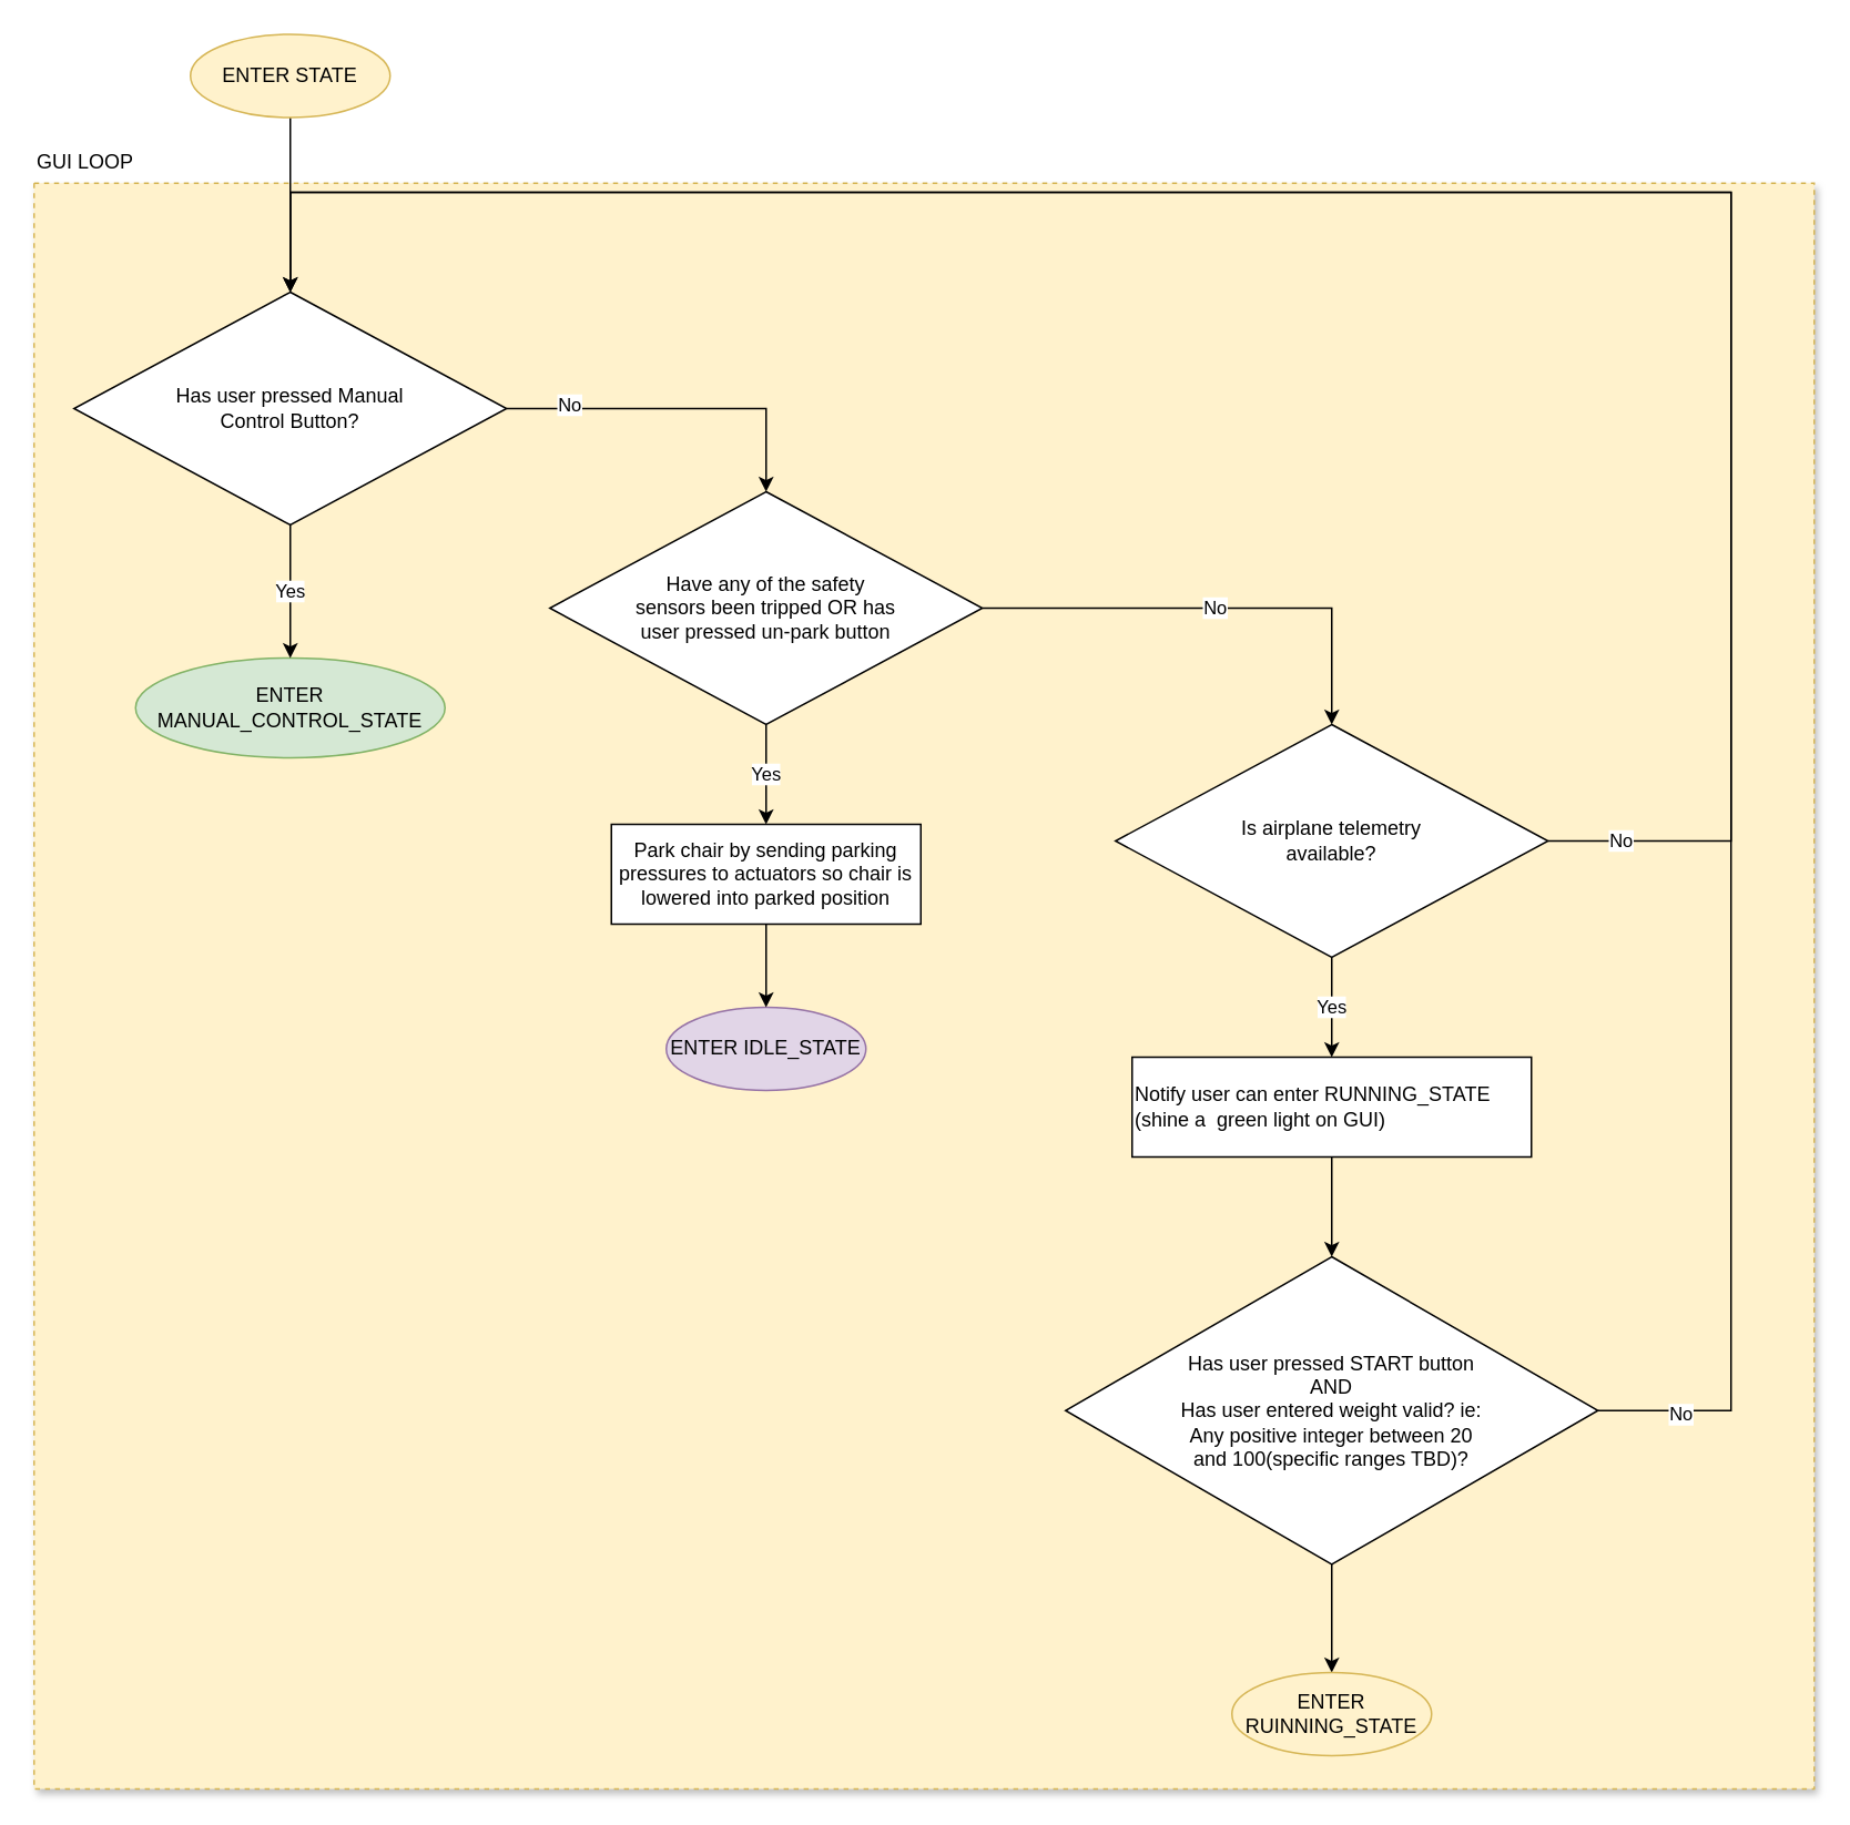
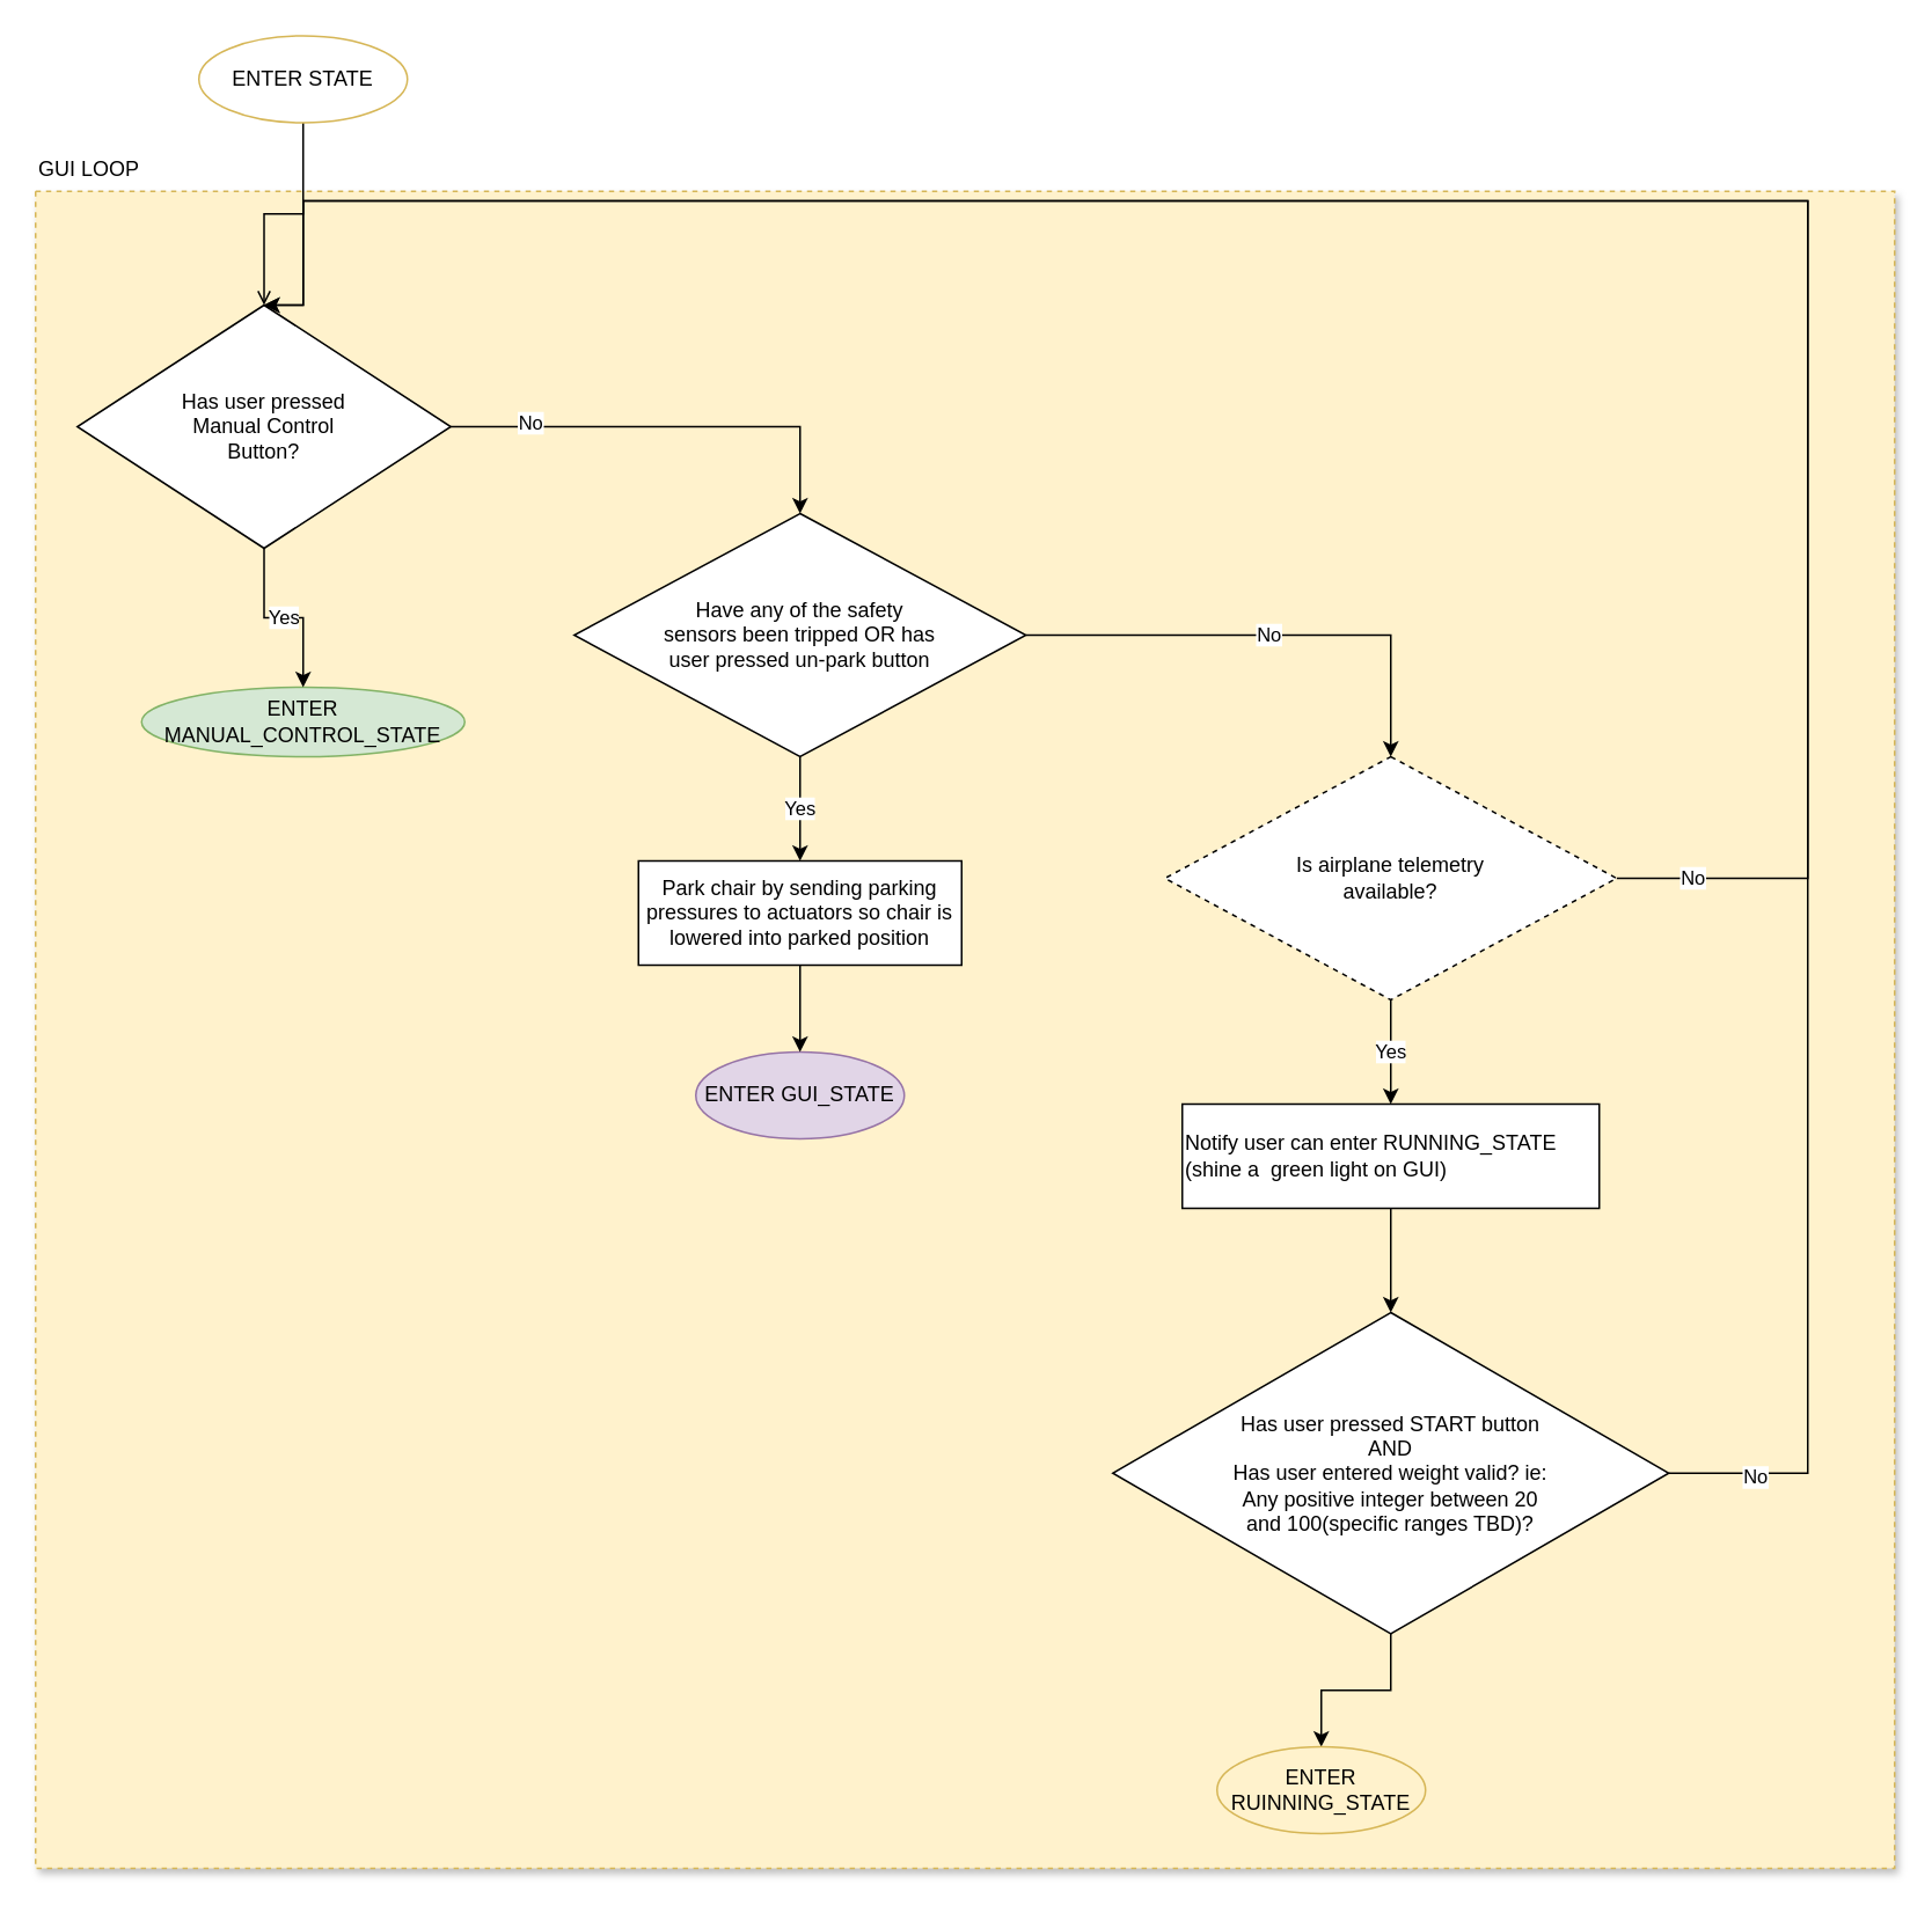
  <mxCell id="0" />
  <mxCell id="1" parent="0" />
  <mxCell id="2" value="" style="group" vertex="1" connectable="0" parent="1"><mxGeometry x="20" y="85" width="1070" height="990" as="geometry" /></mxCell>
  <mxCell id="3" value="" style="rounded=0;whiteSpace=wrap;html=1;shadow=1;dashed=1;fillColor=#fff2cc;strokeColor=#d6b656;" vertex="1" parent="2"><mxGeometry y="24.444" width="1070" height="965.556" as="geometry" /></mxCell>
  <mxCell id="4" value="GUI LOOP" style="text;html=1;strokeColor=none;fillColor=none;align=left;verticalAlign=middle;whiteSpace=wrap;rounded=0;" vertex="1" parent="2"><mxGeometry width="178.333" height="24.444" as="geometry" /></mxCell>
- <mxCell id="5" value="ENTER IDLE_STATE" style="ellipse;whiteSpace=wrap;html=1;fillColor=#e1d5e7;strokeColor=#9673a6;" vertex="1" parent="2"><mxGeometry x="380" y="520" width="120" height="50" as="geometry" /></mxCell>
+ <mxCell id="5" value="ENTER GUI_STATE" style="ellipse;whiteSpace=wrap;html=1;fillColor=#e1d5e7;strokeColor=#9673a6;" vertex="1" parent="2"><mxGeometry x="380" y="520" width="120" height="50" as="geometry" /></mxCell>
  <mxCell id="6" style="edgeStyle=orthogonalEdgeStyle;rounded=0;orthogonalLoop=1;jettySize=auto;html=1;exitX=0.5;exitY=1;exitDx=0;exitDy=0;entryX=0.5;entryY=0;entryDx=0;entryDy=0;" edge="1" parent="2" source="7" target="5"><mxGeometry relative="1" as="geometry" /></mxCell>
  <mxCell id="7" value="Park chair by sending parking pressures to actuators so chair is lowered into parked position" style="rounded=0;whiteSpace=wrap;html=1;" vertex="1" parent="2"><mxGeometry x="347" y="410" width="186" height="60" as="geometry" /></mxCell>
- <mxCell id="8" value="ENTER MANUAL_CONTROL_STATE" style="ellipse;whiteSpace=wrap;html=1;fillColor=#d5e8d4;strokeColor=#82b366;spacing=20;" vertex="1" parent="2"><mxGeometry x="61" y="310" width="186" height="60" as="geometry" /></mxCell>
+ <mxCell id="8" value="ENTER MANUAL_CONTROL_STATE" style="ellipse;whiteSpace=wrap;html=1;fillColor=#d5e8d4;strokeColor=#82b366;spacing=20;" vertex="1" parent="2"><mxGeometry x="61" y="310" width="186" height="40" as="geometry" /></mxCell>
  <mxCell id="9" style="edgeStyle=orthogonalEdgeStyle;rounded=0;orthogonalLoop=1;jettySize=auto;html=1;exitX=0.5;exitY=1;exitDx=0;exitDy=0;endArrow=open;" edge="1" parent="1" source="10" target="14"><mxGeometry relative="1" as="geometry"><mxPoint x="174" y="180" as="targetPoint" /></mxGeometry></mxCell>
- <mxCell id="10" value="ENTER STATE" style="ellipse;whiteSpace=wrap;html=1;fillColor=#fff2cc;strokeColor=#d6b656;" vertex="1" parent="1"><mxGeometry x="114" y="20" width="120" height="50" as="geometry" /></mxCell>
+ <mxCell id="10" value="ENTER STATE" style="ellipse;whiteSpace=wrap;html=1;fillColor=#ffffff;strokeColor=#d6b656;" vertex="1" parent="1"><mxGeometry x="114" y="20" width="120" height="50" as="geometry" /></mxCell>
  <mxCell id="11" value="Yes" style="edgeStyle=orthogonalEdgeStyle;rounded=0;orthogonalLoop=1;jettySize=auto;html=1;exitX=0.5;exitY=1;exitDx=0;exitDy=0;entryX=0.5;entryY=0;entryDx=0;entryDy=0;" edge="1" parent="1" source="14" target="8"><mxGeometry relative="1" as="geometry" /></mxCell>
  <mxCell id="12" style="edgeStyle=orthogonalEdgeStyle;rounded=0;orthogonalLoop=1;jettySize=auto;html=1;exitX=1;exitY=0.5;exitDx=0;exitDy=0;entryX=0.5;entryY=0;entryDx=0;entryDy=0;" edge="1" parent="1" source="14" target="19"><mxGeometry relative="1" as="geometry" /></mxCell>
  <mxCell id="13" value="No" style="edgeLabel;html=1;align=center;verticalAlign=middle;resizable=0;points=[];" vertex="1" connectable="0" parent="12"><mxGeometry x="-0.644" y="3" relative="1" as="geometry"><mxPoint as="offset" /></mxGeometry></mxCell>
- <mxCell id="14" value="Has user pressed Manual Control Button?" style="rhombus;whiteSpace=wrap;html=1;spacing=50;" vertex="1" parent="1"><mxGeometry x="44" y="175" width="260" height="140" as="geometry" /></mxCell>
+ <mxCell id="14" value="Has user pressed Manual Control Button?" style="rhombus;whiteSpace=wrap;html=1;spacing=50;" vertex="1" parent="1"><mxGeometry x="44" y="175" width="215" height="140" as="geometry" /></mxCell>
  <mxCell id="15" value="Yes" style="edgeStyle=orthogonalEdgeStyle;rounded=0;orthogonalLoop=1;jettySize=auto;html=1;" edge="1" parent="1"><mxGeometry relative="1" as="geometry"><mxPoint x="460" y="650" as="sourcePoint" /></mxGeometry></mxCell>
  <mxCell id="16" style="edgeStyle=orthogonalEdgeStyle;rounded=0;orthogonalLoop=1;jettySize=auto;html=1;exitX=0.5;exitY=1;exitDx=0;exitDy=0;entryX=0.5;entryY=0;entryDx=0;entryDy=0;" edge="1" parent="1"><mxGeometry relative="1" as="geometry"><mxPoint x="460" y="835" as="targetPoint" /></mxGeometry></mxCell>
  <mxCell id="17" value="Yes" style="edgeStyle=orthogonalEdgeStyle;rounded=0;orthogonalLoop=1;jettySize=auto;html=1;exitX=0.5;exitY=1;exitDx=0;exitDy=0;entryX=0.5;entryY=0;entryDx=0;entryDy=0;" edge="1" parent="1" source="19" target="7"><mxGeometry relative="1" as="geometry"><mxPoint x="460" y="485" as="targetPoint" /></mxGeometry></mxCell>
  <mxCell id="18" value="No" style="edgeStyle=orthogonalEdgeStyle;rounded=0;orthogonalLoop=1;jettySize=auto;html=1;exitX=1;exitY=0.5;exitDx=0;exitDy=0;entryX=0.5;entryY=0;entryDx=0;entryDy=0;" edge="1" parent="1" source="19" target="23"><mxGeometry relative="1" as="geometry" /></mxCell>
  <mxCell id="19" value="Have any of the safety sensors been tripped OR has user pressed un-park button" style="rhombus;whiteSpace=wrap;html=1;spacing=50;" vertex="1" parent="1"><mxGeometry x="330" y="295" width="260" height="140" as="geometry" /></mxCell>
  <mxCell id="20" value="Yes" style="edgeStyle=orthogonalEdgeStyle;rounded=0;orthogonalLoop=1;jettySize=auto;html=1;" edge="1" parent="1" source="23" target="29"><mxGeometry relative="1" as="geometry" /></mxCell>
  <mxCell id="21" style="edgeStyle=orthogonalEdgeStyle;rounded=0;orthogonalLoop=1;jettySize=auto;html=1;exitX=1;exitY=0.5;exitDx=0;exitDy=0;entryX=0.5;entryY=0;entryDx=0;entryDy=0;" edge="1" parent="1" source="23" target="14"><mxGeometry relative="1" as="geometry"><Array as="points"><mxPoint x="1040" y="505" /><mxPoint x="1040" y="115" /><mxPoint x="174" y="115" /></Array></mxGeometry></mxCell>
  <mxCell id="22" value="No" style="edgeLabel;html=1;align=center;verticalAlign=middle;resizable=0;points=[];" vertex="1" connectable="0" parent="21"><mxGeometry x="-0.94" y="1" relative="1" as="geometry"><mxPoint as="offset" /></mxGeometry></mxCell>
- <mxCell id="23" value="Is airplane telemetry available?" style="rhombus;whiteSpace=wrap;html=1;spacing=50;" vertex="1" parent="1"><mxGeometry x="670" y="435" width="260" height="140" as="geometry" /></mxCell>
+ <mxCell id="23" value="Is airplane telemetry available?" style="rhombus;whiteSpace=wrap;html=1;spacing=50;dashed=1;" vertex="1" parent="1"><mxGeometry x="670" y="435" width="260" height="140" as="geometry" /></mxCell>
  <mxCell id="24" style="edgeStyle=orthogonalEdgeStyle;rounded=0;orthogonalLoop=1;jettySize=auto;html=1;exitX=1;exitY=0.5;exitDx=0;exitDy=0;entryX=0.5;entryY=0;entryDx=0;entryDy=0;" edge="1" parent="1" source="27" target="14"><mxGeometry relative="1" as="geometry"><Array as="points"><mxPoint x="1040" y="847" /><mxPoint x="1040" y="115" /><mxPoint x="174" y="115" /></Array></mxGeometry></mxCell>
  <mxCell id="25" value="No" style="edgeLabel;html=1;align=center;verticalAlign=middle;resizable=0;points=[];" vertex="1" connectable="0" parent="24"><mxGeometry x="-0.944" y="-2" relative="1" as="geometry"><mxPoint as="offset" /></mxGeometry></mxCell>
  <mxCell id="26" value="" style="edgeStyle=orthogonalEdgeStyle;rounded=0;orthogonalLoop=1;jettySize=auto;html=1;" edge="1" parent="1" source="27" target="30"><mxGeometry relative="1" as="geometry" /></mxCell>
  <mxCell id="27" value="Has user pressed START button &lt;br&gt;AND &lt;br&gt;Has user entered weight valid? ie: Any positive integer between 20 and 100(specific ranges TBD)?" style="rhombus;whiteSpace=wrap;html=1;spacing=70;" vertex="1" parent="1"><mxGeometry x="640" y="755" width="320" height="185" as="geometry" /></mxCell>
  <mxCell id="28" value="" style="edgeStyle=orthogonalEdgeStyle;rounded=0;orthogonalLoop=1;jettySize=auto;html=1;" edge="1" parent="1" source="29" target="27"><mxGeometry relative="1" as="geometry" /></mxCell>
  <mxCell id="29" value="Notify user can enter RUNNING_STATE (shine a&amp;nbsp; green light on GUI)" style="rounded=0;whiteSpace=wrap;html=1;align=left;" vertex="1" parent="1"><mxGeometry x="680" y="635" width="240" height="60" as="geometry" /></mxCell>
- <mxCell id="30" value="ENTER RUINNING_STATE" style="ellipse;whiteSpace=wrap;html=1;fillColor=#fff2cc;strokeColor=#d6b656;" vertex="1" parent="1"><mxGeometry x="740" y="1005" width="120" height="50" as="geometry" /></mxCell>
+ <mxCell id="30" value="ENTER RUINNING_STATE" style="ellipse;whiteSpace=wrap;html=1;fillColor=#fff2cc;strokeColor=#d6b656;" vertex="1" parent="1"><mxGeometry x="700" y="1005" width="120" height="50" as="geometry" /></mxCell>
